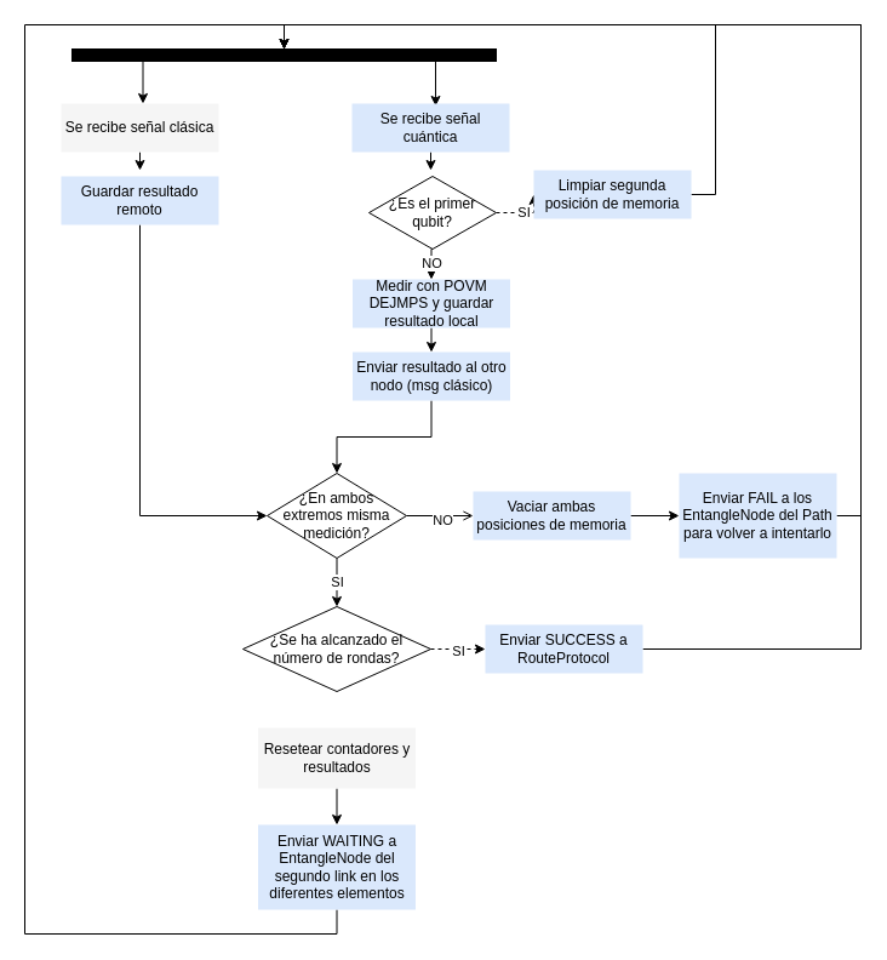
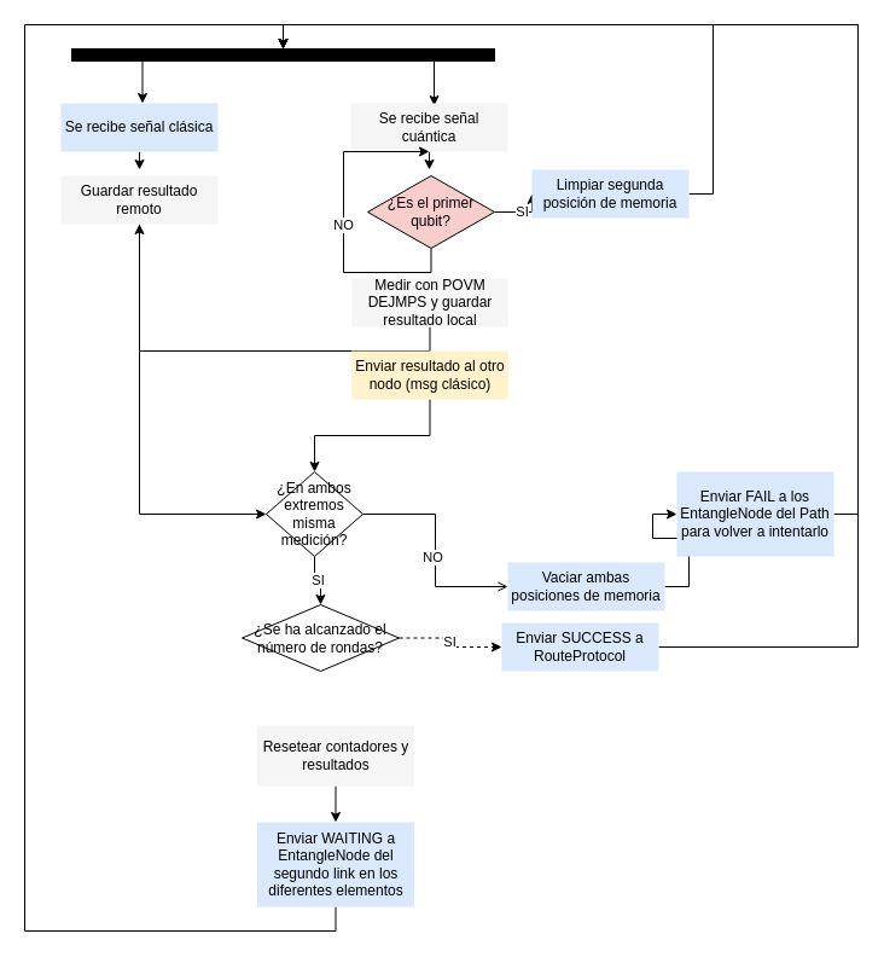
  <mxCell id="0" />
  <mxCell id="1" parent="0" />
  <mxCell id="2" style="edgeStyle=orthogonalEdgeStyle;rounded=0;orthogonalLoop=1;jettySize=auto;html=1;exitX=0.25;exitY=1;exitDx=0;exitDy=0;entryX=0.75;entryY=0;entryDx=0;entryDy=0;" edge="1" parent="1"><mxGeometry relative="1" as="geometry"><mxPoint x="116.5" y="50" as="sourcePoint" /><mxPoint x="117.5" y="85" as="targetPoint" /></mxGeometry></mxCell>
  <mxCell id="3" style="edgeStyle=orthogonalEdgeStyle;rounded=0;orthogonalLoop=1;jettySize=auto;html=1;exitX=0.75;exitY=1;exitDx=0;exitDy=0;entryX=0.208;entryY=0.05;entryDx=0;entryDy=0;entryPerimeter=0;" edge="1" parent="1"><mxGeometry relative="1" as="geometry"><mxPoint x="359.04" y="87" as="targetPoint" /><mxPoint x="363.5" y="50" as="sourcePoint" /></mxGeometry></mxCell>
  <mxCell id="4" value="" style="whiteSpace=wrap;html=1;rounded=0;shadow=0;comic=0;labelBackgroundColor=none;strokeWidth=1;fillColor=#000000;fontFamily=Verdana;fontSize=12;align=center;rotation=0;" vertex="1" parent="1"><mxGeometry x="59" y="40" width="350" height="10" as="geometry" /></mxCell>
  <mxCell id="5" style="edgeStyle=orthogonalEdgeStyle;rounded=0;orthogonalLoop=1;jettySize=auto;html=1;exitX=0.5;exitY=1;exitDx=0;exitDy=0;" edge="1" parent="1" source="6"><mxGeometry relative="1" as="geometry"><mxPoint x="115" y="140" as="targetPoint" /></mxGeometry></mxCell>
- <mxCell id="6" value="Se recibe señal clásica" style="rounded=0;whiteSpace=wrap;html=1;fillColor=#f5f5f5;strokeColor=none;" vertex="1" parent="1"><mxGeometry x="50" y="85" width="130" height="40" as="geometry" /></mxCell>
+ <mxCell id="6" value="Se recibe señal clásica" style="rounded=0;whiteSpace=wrap;html=1;fillColor=#dae8fc;strokeColor=none;" vertex="1" parent="1"><mxGeometry x="50" y="85" width="130" height="40" as="geometry" /></mxCell>
  <mxCell id="7" style="edgeStyle=orthogonalEdgeStyle;rounded=0;orthogonalLoop=1;jettySize=auto;html=1;exitX=0.5;exitY=1;exitDx=0;exitDy=0;entryX=0;entryY=0.5;entryDx=0;entryDy=0;" edge="1" parent="1" source="8" target="25"><mxGeometry relative="1" as="geometry"><mxPoint x="280" y="390" as="targetPoint" /></mxGeometry></mxCell>
- <mxCell id="8" value="Guardar resultado remoto" style="rounded=0;whiteSpace=wrap;html=1;fillColor=#dae8fc;strokeColor=none;" vertex="1" parent="1"><mxGeometry x="50" y="145" width="130" height="40" as="geometry" /></mxCell>
+ <mxCell id="8" value="Guardar resultado remoto" style="rounded=0;whiteSpace=wrap;html=1;fillColor=#f5f5f5;strokeColor=none;" vertex="1" parent="1"><mxGeometry x="50" y="145" width="130" height="40" as="geometry" /></mxCell>
  <mxCell id="9" style="edgeStyle=orthogonalEdgeStyle;rounded=0;orthogonalLoop=1;jettySize=auto;html=1;exitX=1;exitY=0.5;exitDx=0;exitDy=0;entryX=0;entryY=0.5;entryDx=0;entryDy=0;" edge="1" parent="1" source="10" target="27"><mxGeometry relative="1" as="geometry" /></mxCell>
- <mxCell id="10" value="Vaciar ambas posiciones de memoria" style="rounded=0;whiteSpace=wrap;html=1;fillColor=#dae8fc;strokeColor=none;" vertex="1" parent="1"><mxGeometry x="390" y="405" width="130" height="40" as="geometry" /></mxCell>
+ <mxCell id="10" value="Vaciar ambas posiciones de memoria" style="rounded=0;whiteSpace=wrap;html=1;fillColor=#dae8fc;strokeColor=none;" vertex="1" parent="1"><mxGeometry x="420" y="465" width="130" height="40" as="geometry" /></mxCell>
  <mxCell id="11" style="edgeStyle=orthogonalEdgeStyle;rounded=0;orthogonalLoop=1;jettySize=auto;html=1;exitX=0.5;exitY=1;exitDx=0;exitDy=0;" edge="1" parent="1" source="12"><mxGeometry relative="1" as="geometry"><mxPoint x="355" y="140" as="targetPoint" /></mxGeometry></mxCell>
- <mxCell id="12" value="Se recibe señal cuántica" style="rounded=0;whiteSpace=wrap;html=1;fillColor=#dae8fc;strokeColor=none;" vertex="1" parent="1"><mxGeometry x="290" y="85" width="130" height="40" as="geometry" /></mxCell>
- <mxCell id="13" value="SI" style="edgeStyle=orthogonalEdgeStyle;rounded=0;orthogonalLoop=1;jettySize=auto;html=1;exitX=1;exitY=0.5;exitDx=0;exitDy=0;entryX=0;entryY=0.5;entryDx=0;entryDy=0;dashed=1;" edge="1" parent="1" source="15" target="17"><mxGeometry relative="1" as="geometry" /></mxCell>
- <mxCell id="14" value="NO" style="edgeStyle=orthogonalEdgeStyle;rounded=0;orthogonalLoop=1;jettySize=auto;html=1;exitX=0.5;exitY=1;exitDx=0;exitDy=0;entryX=0.5;entryY=0;entryDx=0;entryDy=0;" edge="1" parent="1" source="15" target="19"><mxGeometry relative="1" as="geometry" /></mxCell>
- <mxCell id="15" value="¿Es el primer qubit?" style="rhombus;whiteSpace=wrap;html=1;" vertex="1" parent="1"><mxGeometry x="304" y="145" width="105" height="60" as="geometry" /></mxCell>
+ <mxCell id="12" value="Se recibe señal cuántica" style="rounded=0;whiteSpace=wrap;html=1;fillColor=#f5f5f5;strokeColor=none;" vertex="1" parent="1"><mxGeometry x="290" y="85" width="130" height="40" as="geometry" /></mxCell>
+ <mxCell id="13" value="SI" style="edgeStyle=orthogonalEdgeStyle;rounded=0;orthogonalLoop=1;jettySize=auto;html=1;exitX=1;exitY=0.5;exitDx=0;exitDy=0;entryX=0;entryY=0.5;entryDx=0;entryDy=0;" edge="1" parent="1" source="15" target="17"><mxGeometry relative="1" as="geometry" /></mxCell>
+ <mxCell id="14" value="NO" style="edgeStyle=orthogonalEdgeStyle;rounded=0;orthogonalLoop=1;jettySize=auto;html=1;exitX=0.5;exitY=1;exitDx=0;exitDy=0;" edge="1" parent="1" source="15" target="12"><mxGeometry relative="1" as="geometry" /></mxCell>
+ <mxCell id="15" value="¿Es el primer qubit?" style="rhombus;whiteSpace=wrap;html=1;fillColor=#f8cecc;" vertex="1" parent="1"><mxGeometry x="304" y="145" width="105" height="60" as="geometry" /></mxCell>
  <mxCell id="16" style="edgeStyle=orthogonalEdgeStyle;rounded=0;orthogonalLoop=1;jettySize=auto;html=1;exitX=1;exitY=0.5;exitDx=0;exitDy=0;entryX=0.5;entryY=0;entryDx=0;entryDy=0;" edge="1" parent="1" source="17" target="4"><mxGeometry relative="1" as="geometry" /></mxCell>
  <mxCell id="17" value="Limpiar segunda posición de memoria" style="rounded=0;whiteSpace=wrap;html=1;fillColor=#dae8fc;strokeColor=none;" vertex="1" parent="1"><mxGeometry x="440" y="140" width="130" height="40" as="geometry" /></mxCell>
- <mxCell id="18" style="edgeStyle=orthogonalEdgeStyle;rounded=0;orthogonalLoop=1;jettySize=auto;html=1;exitX=0.5;exitY=1;exitDx=0;exitDy=0;entryX=0.5;entryY=0;entryDx=0;entryDy=0;" edge="1" parent="1" source="19" target="21"><mxGeometry relative="1" as="geometry" /></mxCell>
- <mxCell id="19" value="Medir con POVM DEJMPS y guardar resultado local" style="rounded=0;whiteSpace=wrap;html=1;fillColor=#dae8fc;strokeColor=none;" vertex="1" parent="1"><mxGeometry x="290.5" y="230" width="130" height="40" as="geometry" /></mxCell>
+ <mxCell id="18" style="edgeStyle=orthogonalEdgeStyle;rounded=0;orthogonalLoop=1;jettySize=auto;html=1;exitX=0.5;exitY=1;exitDx=0;exitDy=0;" edge="1" parent="1" source="19" target="8"><mxGeometry relative="1" as="geometry" /></mxCell>
+ <mxCell id="19" value="Medir con POVM DEJMPS y guardar resultado local" style="rounded=0;whiteSpace=wrap;html=1;fillColor=#f5f5f5;strokeColor=none;" vertex="1" parent="1"><mxGeometry x="290.5" y="230" width="130" height="40" as="geometry" /></mxCell>
  <mxCell id="20" style="edgeStyle=orthogonalEdgeStyle;rounded=0;orthogonalLoop=1;jettySize=auto;html=1;exitX=0.5;exitY=1;exitDx=0;exitDy=0;entryX=0.5;entryY=0;entryDx=0;entryDy=0;" edge="1" parent="1" source="21" target="25"><mxGeometry relative="1" as="geometry" /></mxCell>
- <mxCell id="21" value="Enviar resultado al otro nodo (msg clásico)" style="rounded=0;whiteSpace=wrap;html=1;fillColor=#dae8fc;strokeColor=none;" vertex="1" parent="1"><mxGeometry x="290.5" y="290" width="130" height="40" as="geometry" /></mxCell>
+ <mxCell id="21" value="Enviar resultado al otro nodo (msg clásico)" style="rounded=0;whiteSpace=wrap;html=1;fillColor=#fff2cc;strokeColor=none;" vertex="1" parent="1"><mxGeometry x="290.5" y="290" width="130" height="40" as="geometry" /></mxCell>
  <mxCell id="22" style="edgeStyle=orthogonalEdgeStyle;rounded=0;orthogonalLoop=1;jettySize=auto;html=1;exitX=1;exitY=0.5;exitDx=0;exitDy=0;entryX=0;entryY=0.5;entryDx=0;entryDy=0;endArrow=open;" edge="1" parent="1" source="25" target="10"><mxGeometry relative="1" as="geometry" /></mxCell>
  <mxCell id="23" value="NO" style="edgeLabel;html=1;align=center;verticalAlign=middle;resizable=0;points=[];" vertex="1" connectable="0" parent="22"><mxGeometry x="0.054" y="-3" relative="1" as="geometry"><mxPoint as="offset" /></mxGeometry></mxCell>
  <mxCell id="24" value="SI" style="edgeStyle=orthogonalEdgeStyle;rounded=0;orthogonalLoop=1;jettySize=auto;html=1;exitX=0.5;exitY=1;exitDx=0;exitDy=0;entryX=0.5;entryY=0;entryDx=0;entryDy=0;" edge="1" parent="1" source="25" target="30"><mxGeometry relative="1" as="geometry" /></mxCell>
- <mxCell id="25" value="¿En ambos extremos misma medición?" style="rhombus;whiteSpace=wrap;html=1;" vertex="1" parent="1"><mxGeometry x="220" y="390" width="115" height="70" as="geometry" /></mxCell>
+ <mxCell id="25" value="¿En ambos extremos misma medición?" style="rhombus;whiteSpace=wrap;html=1;" vertex="1" parent="1"><mxGeometry x="220" y="390" width="80" height="70" as="geometry" /></mxCell>
  <mxCell id="26" style="edgeStyle=orthogonalEdgeStyle;rounded=0;orthogonalLoop=1;jettySize=auto;html=1;exitX=1;exitY=0.5;exitDx=0;exitDy=0;entryX=0.5;entryY=0;entryDx=0;entryDy=0;" edge="1" parent="1" source="27" target="4"><mxGeometry relative="1" as="geometry" /></mxCell>
  <mxCell id="27" value="Enviar FAIL a los EntangleNode del Path para volver a intentarlo" style="rounded=0;whiteSpace=wrap;html=1;fillColor=#dae8fc;strokeColor=none;" vertex="1" parent="1"><mxGeometry x="560" y="390" width="130" height="70" as="geometry" /></mxCell>
  <mxCell id="28" style="edgeStyle=orthogonalEdgeStyle;rounded=0;orthogonalLoop=1;jettySize=auto;html=1;exitX=1;exitY=0.5;exitDx=0;exitDy=0;entryX=0;entryY=0.5;entryDx=0;entryDy=0;dashed=1;" edge="1" parent="1" source="30" target="32"><mxGeometry relative="1" as="geometry" /></mxCell>
  <mxCell id="29" value="SI" style="edgeLabel;html=1;align=center;verticalAlign=middle;resizable=0;points=[];" vertex="1" connectable="0" parent="28"><mxGeometry x="-0.022" y="-1" relative="1" as="geometry"><mxPoint as="offset" /></mxGeometry></mxCell>
- <mxCell id="30" value="¿Se ha alcanzado el número de rondas?" style="rhombus;whiteSpace=wrap;html=1;" vertex="1" parent="1"><mxGeometry x="200" y="500" width="155" height="70" as="geometry" /></mxCell>
+ <mxCell id="30" value="¿Se ha alcanzado el número de rondas?" style="rhombus;whiteSpace=wrap;html=1;" vertex="1" parent="1"><mxGeometry x="200" y="500" width="130" height="55" as="geometry" /></mxCell>
  <mxCell id="31" style="edgeStyle=orthogonalEdgeStyle;rounded=0;orthogonalLoop=1;jettySize=auto;html=1;exitX=1;exitY=0.5;exitDx=0;exitDy=0;entryX=0.5;entryY=0;entryDx=0;entryDy=0;" edge="1" parent="1" source="32" target="4"><mxGeometry relative="1" as="geometry"><Array as="points"><mxPoint x="710" y="535" /><mxPoint x="710" y="20" /><mxPoint x="234" y="20" /></Array></mxGeometry></mxCell>
- <mxCell id="32" value="Enviar SUCCESS a RouteProtocol" style="rounded=0;whiteSpace=wrap;html=1;fillColor=#dae8fc;strokeColor=none;" vertex="1" parent="1"><mxGeometry x="400" y="515" width="130" height="40" as="geometry" /></mxCell>
+ <mxCell id="32" value="Enviar SUCCESS a RouteProtocol" style="rounded=0;whiteSpace=wrap;html=1;fillColor=#dae8fc;strokeColor=none;" vertex="1" parent="1"><mxGeometry x="415" y="515" width="130" height="40" as="geometry" /></mxCell>
  <mxCell id="33" style="edgeStyle=orthogonalEdgeStyle;rounded=0;orthogonalLoop=1;jettySize=auto;html=1;exitX=0.5;exitY=1;exitDx=0;exitDy=0;entryX=0.5;entryY=0;entryDx=0;entryDy=0;" edge="1" parent="1" source="34" target="4"><mxGeometry relative="1" as="geometry"><Array as="points"><mxPoint x="278" y="770" /><mxPoint x="20" y="770" /><mxPoint x="20" y="20" /><mxPoint x="234" y="20" /></Array></mxGeometry></mxCell>
  <mxCell id="34" value="Enviar WAITING a EntangleNode del segundo link en los diferentes elementos" style="rounded=0;whiteSpace=wrap;html=1;fillColor=#dae8fc;strokeColor=none;" vertex="1" parent="1"><mxGeometry x="212.5" y="680" width="130" height="70" as="geometry" /></mxCell>
  <mxCell id="35" style="edgeStyle=orthogonalEdgeStyle;rounded=0;orthogonalLoop=1;jettySize=auto;html=1;exitX=0.5;exitY=1;exitDx=0;exitDy=0;entryX=0.5;entryY=0;entryDx=0;entryDy=0;" edge="1" parent="1" source="36" target="34"><mxGeometry relative="1" as="geometry" /></mxCell>
  <mxCell id="36" value="Resetear contadores y resultados" style="rounded=0;whiteSpace=wrap;html=1;fillColor=#f5f5f5;strokeColor=none;" vertex="1" parent="1"><mxGeometry x="212.5" y="600" width="130" height="50" as="geometry" /></mxCell>
